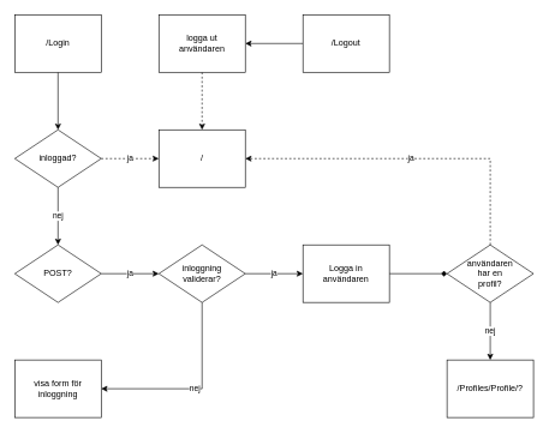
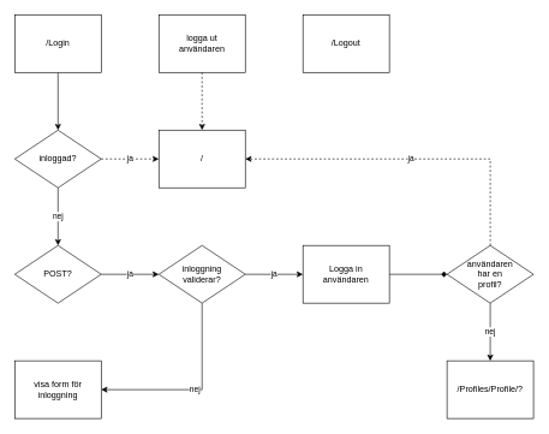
  <mxCell id="0" />
  <mxCell id="1" parent="0" />
- <mxCell id="2" value="" style="edgeStyle=orthogonalEdgeStyle;rounded=0;orthogonalLoop=1;jettySize=auto;html=1;" edge="1" parent="1" source="3" target="23"><mxGeometry relative="1" as="geometry" /></mxCell>
  <mxCell id="3" value="/Logout" style="rounded=0;whiteSpace=wrap;html=1;" vertex="1" parent="1"><mxGeometry x="420" y="20" width="120" height="80" as="geometry" /></mxCell>
  <mxCell id="4" value="" style="edgeStyle=orthogonalEdgeStyle;rounded=0;orthogonalLoop=1;jettySize=auto;html=1;" edge="1" parent="1" source="5" target="8"><mxGeometry relative="1" as="geometry" /></mxCell>
  <mxCell id="5" value="/Login" style="rounded=0;whiteSpace=wrap;html=1;" vertex="1" parent="1"><mxGeometry x="20" y="20" width="120" height="80" as="geometry" /></mxCell>
  <mxCell id="6" value="nej" style="edgeStyle=orthogonalEdgeStyle;rounded=0;orthogonalLoop=1;jettySize=auto;html=1;" edge="1" parent="1" source="8" target="10"><mxGeometry relative="1" as="geometry" /></mxCell>
  <mxCell id="7" value="ja" style="edgeStyle=orthogonalEdgeStyle;rounded=0;orthogonalLoop=1;jettySize=auto;html=1;dashed=1;" edge="1" parent="1" source="8" target="15"><mxGeometry relative="1" as="geometry" /></mxCell>
  <mxCell id="8" value="inloggad?" style="rhombus;whiteSpace=wrap;html=1;rounded=0;" vertex="1" parent="1"><mxGeometry x="20" y="180" width="120" height="80" as="geometry" /></mxCell>
  <mxCell id="9" value="ja" style="edgeStyle=orthogonalEdgeStyle;rounded=0;orthogonalLoop=1;jettySize=auto;html=1;" edge="1" parent="1" source="10" target="14"><mxGeometry relative="1" as="geometry" /></mxCell>
  <mxCell id="10" value="POST?" style="rhombus;whiteSpace=wrap;html=1;rounded=0;" vertex="1" parent="1"><mxGeometry x="20" y="340" width="120" height="80" as="geometry" /></mxCell>
  <mxCell id="11" value="visa form för inloggning" style="whiteSpace=wrap;html=1;rounded=0;" vertex="1" parent="1"><mxGeometry x="20" y="500" width="120" height="80" as="geometry" /></mxCell>
  <mxCell id="12" value="nej" style="edgeStyle=orthogonalEdgeStyle;rounded=0;orthogonalLoop=1;jettySize=auto;html=1;entryX=1;entryY=0.5;entryDx=0;entryDy=0;" edge="1" parent="1" source="14" target="11"><mxGeometry relative="1" as="geometry"><Array as="points"><mxPoint x="280" y="540" /></Array></mxGeometry></mxCell>
  <mxCell id="13" value="ja" style="edgeStyle=orthogonalEdgeStyle;rounded=0;orthogonalLoop=1;jettySize=auto;html=1;" edge="1" parent="1" source="14" target="17"><mxGeometry relative="1" as="geometry" /></mxCell>
  <mxCell id="14" value="inloggning&lt;br&gt;validerar?" style="rhombus;whiteSpace=wrap;html=1;rounded=0;" vertex="1" parent="1"><mxGeometry x="220" y="340" width="120" height="80" as="geometry" /></mxCell>
  <mxCell id="15" value="/" style="whiteSpace=wrap;html=1;rounded=0;" vertex="1" parent="1"><mxGeometry x="220" y="180" width="120" height="80" as="geometry" /></mxCell>
  <mxCell id="16" value="" style="edgeStyle=orthogonalEdgeStyle;rounded=0;orthogonalLoop=1;jettySize=auto;html=1;endArrow=diamond;" edge="1" parent="1" source="17" target="20"><mxGeometry relative="1" as="geometry" /></mxCell>
  <mxCell id="17" value="Logga in&lt;br&gt;användaren" style="whiteSpace=wrap;html=1;rounded=0;" vertex="1" parent="1"><mxGeometry x="420" y="340" width="120" height="80" as="geometry" /></mxCell>
  <mxCell id="18" value="ja" style="edgeStyle=orthogonalEdgeStyle;rounded=0;orthogonalLoop=1;jettySize=auto;html=1;entryX=1;entryY=0.5;entryDx=0;entryDy=0;dashed=1;" edge="1" parent="1" source="20" target="15"><mxGeometry relative="1" as="geometry"><Array as="points"><mxPoint x="680" y="220" /></Array></mxGeometry></mxCell>
  <mxCell id="19" value="nej" style="edgeStyle=orthogonalEdgeStyle;rounded=0;orthogonalLoop=1;jettySize=auto;html=1;" edge="1" parent="1" source="20" target="21"><mxGeometry relative="1" as="geometry" /></mxCell>
  <mxCell id="20" value="användaren&lt;br&gt;har en&lt;br&gt;profil?" style="rhombus;whiteSpace=wrap;html=1;rounded=0;" vertex="1" parent="1"><mxGeometry x="620" y="340" width="120" height="80" as="geometry" /></mxCell>
  <mxCell id="21" value="/Profiles/Profile/?" style="whiteSpace=wrap;html=1;rounded=0;" vertex="1" parent="1"><mxGeometry x="620" y="500" width="120" height="80" as="geometry" /></mxCell>
  <mxCell id="22" value="" style="edgeStyle=orthogonalEdgeStyle;rounded=0;orthogonalLoop=1;jettySize=auto;html=1;dashed=1;" edge="1" parent="1" source="23" target="15"><mxGeometry relative="1" as="geometry" /></mxCell>
  <mxCell id="23" value="logga ut&lt;br&gt;användaren" style="rounded=0;whiteSpace=wrap;html=1;" vertex="1" parent="1"><mxGeometry x="220" y="20" width="120" height="80" as="geometry" /></mxCell>
